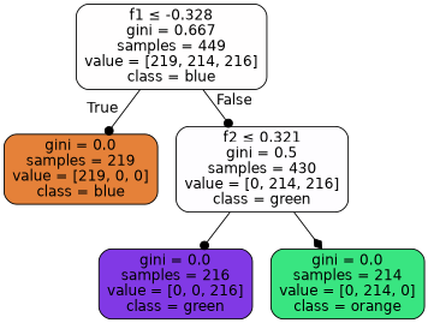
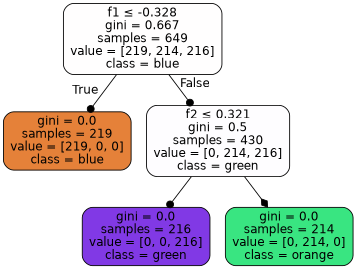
  digraph {
    node [color=black fontname=helvetica shape=box style="filled, rounded"]
    edge [fontname=helvetica arrowhead=dot]
-   n1 [fillcolor="#fffefe" label=<f1 &le; -0.328<br/>gini = 0.667<br/>samples = 449<br/>value = [219, 214, 216]<br/>class = blue>]
+   n1 [fillcolor="#fffefe" label=<f1 &le; -0.328<br/>gini = 0.667<br/>samples = 649<br/>value = [219, 214, 216]<br/>class = blue>]
    n2 [fillcolor="#e58139" label=<gini = 0.0<br/>samples = 219<br/>value = [219, 0, 0]<br/>class = blue>]
    n3 [fillcolor="#fefdff" label=<f2 &le; 0.321<br/>gini = 0.5<br/>samples = 430<br/>value = [0, 214, 216]<br/>class = green>]
    n4 [fillcolor="#8139e5" label=<gini = 0.0<br/>samples = 216<br/>value = [0, 0, 216]<br/>class = green>]
    n5 [fillcolor="#39e581" label=<gini = 0.0<br/>samples = 214<br/>value = [0, 214, 0]<br/>class = orange>]
    n1 -> n2 [headlabel=True labelangle=45 labeldistance=2.5]
    n1 -> n3 [headlabel=False labelangle=-45 labeldistance=2.5]
    n3 -> n4
    n3 -> n5 [arrowhead=diamond]
  }
